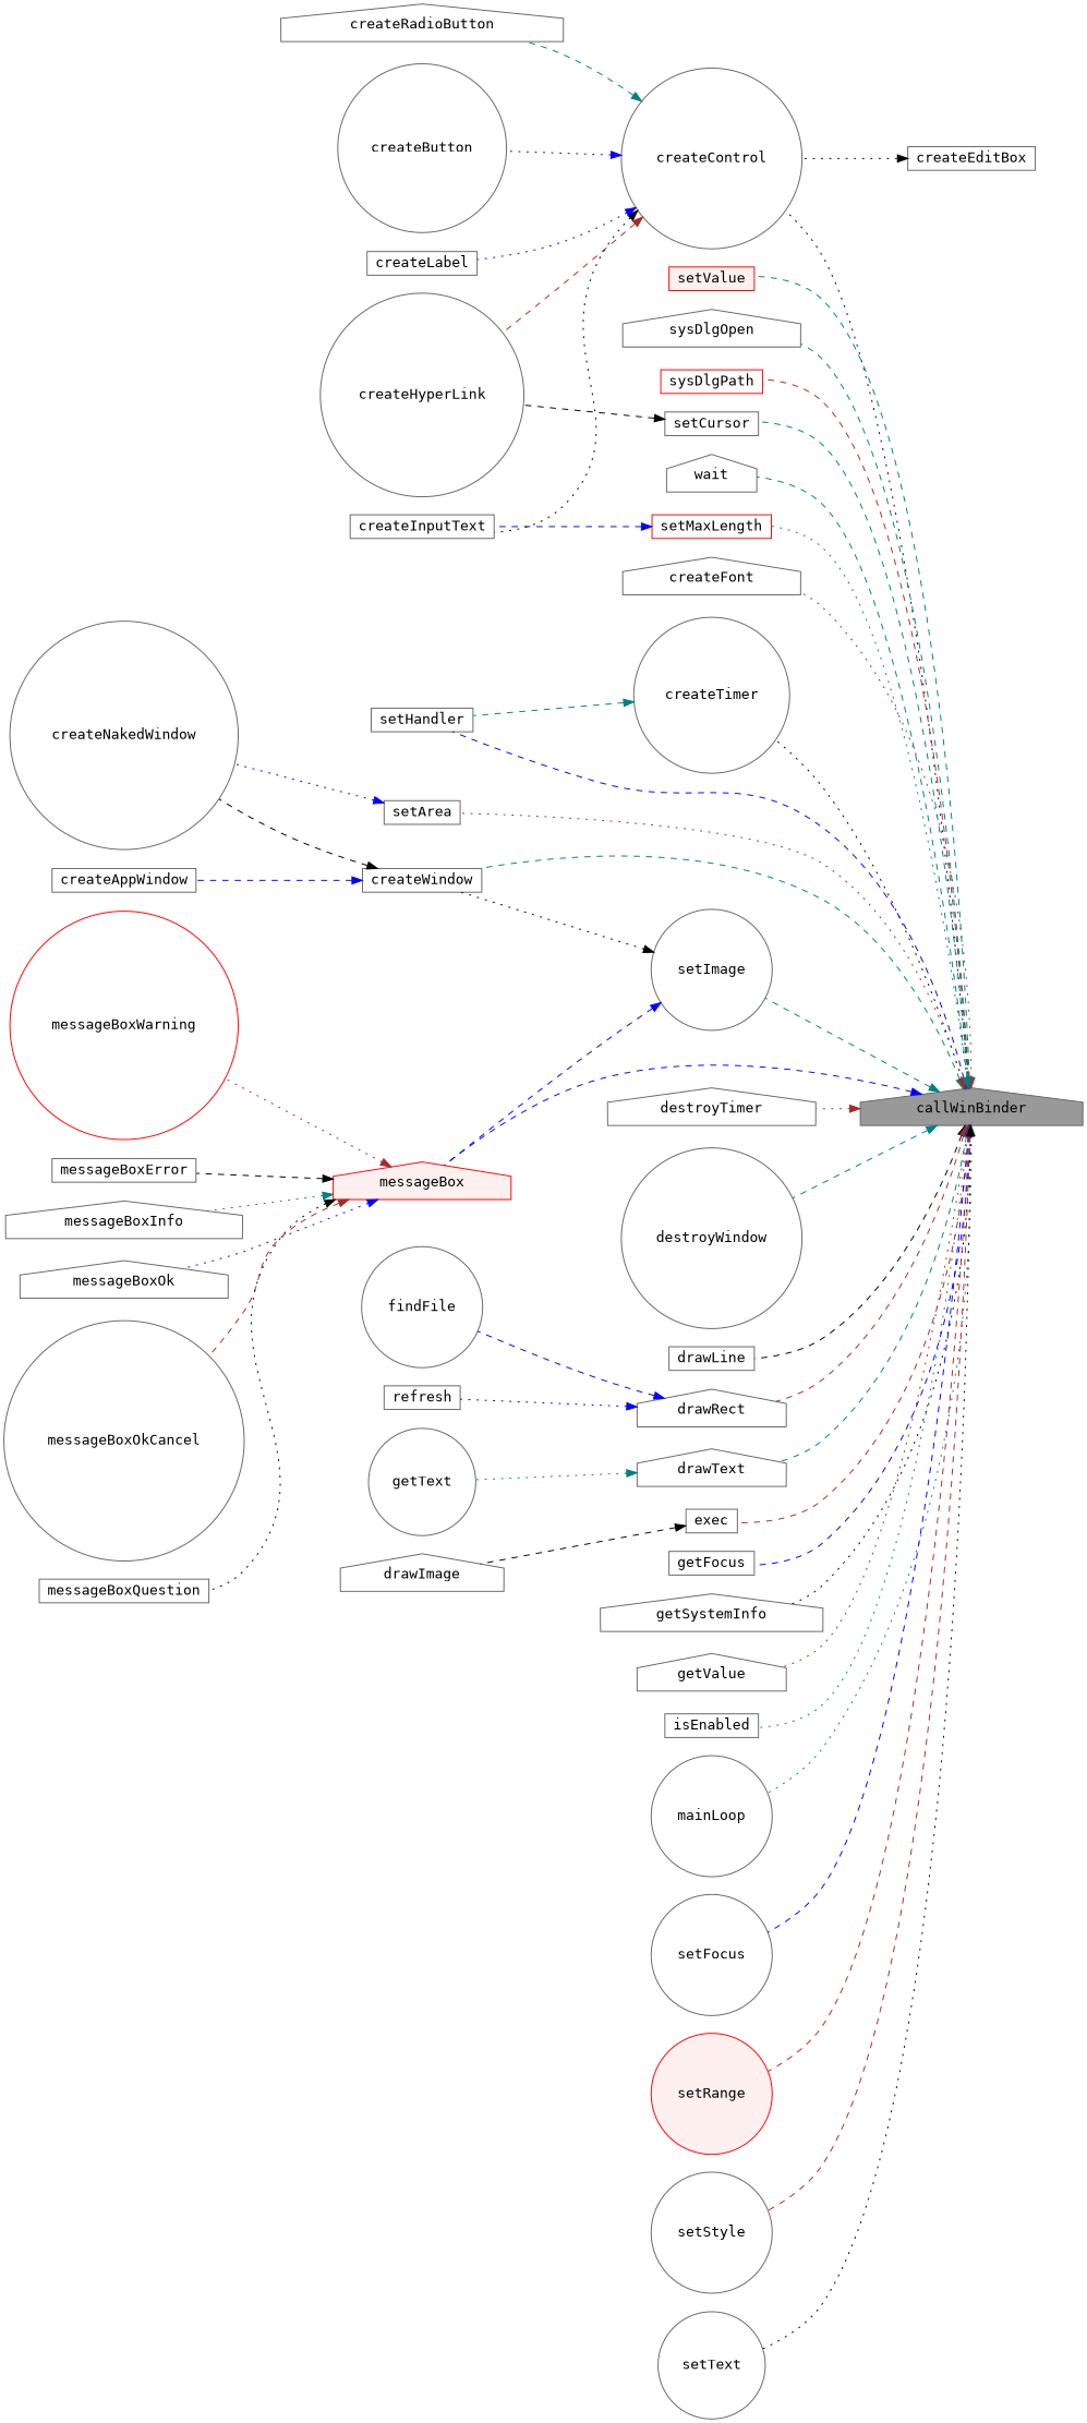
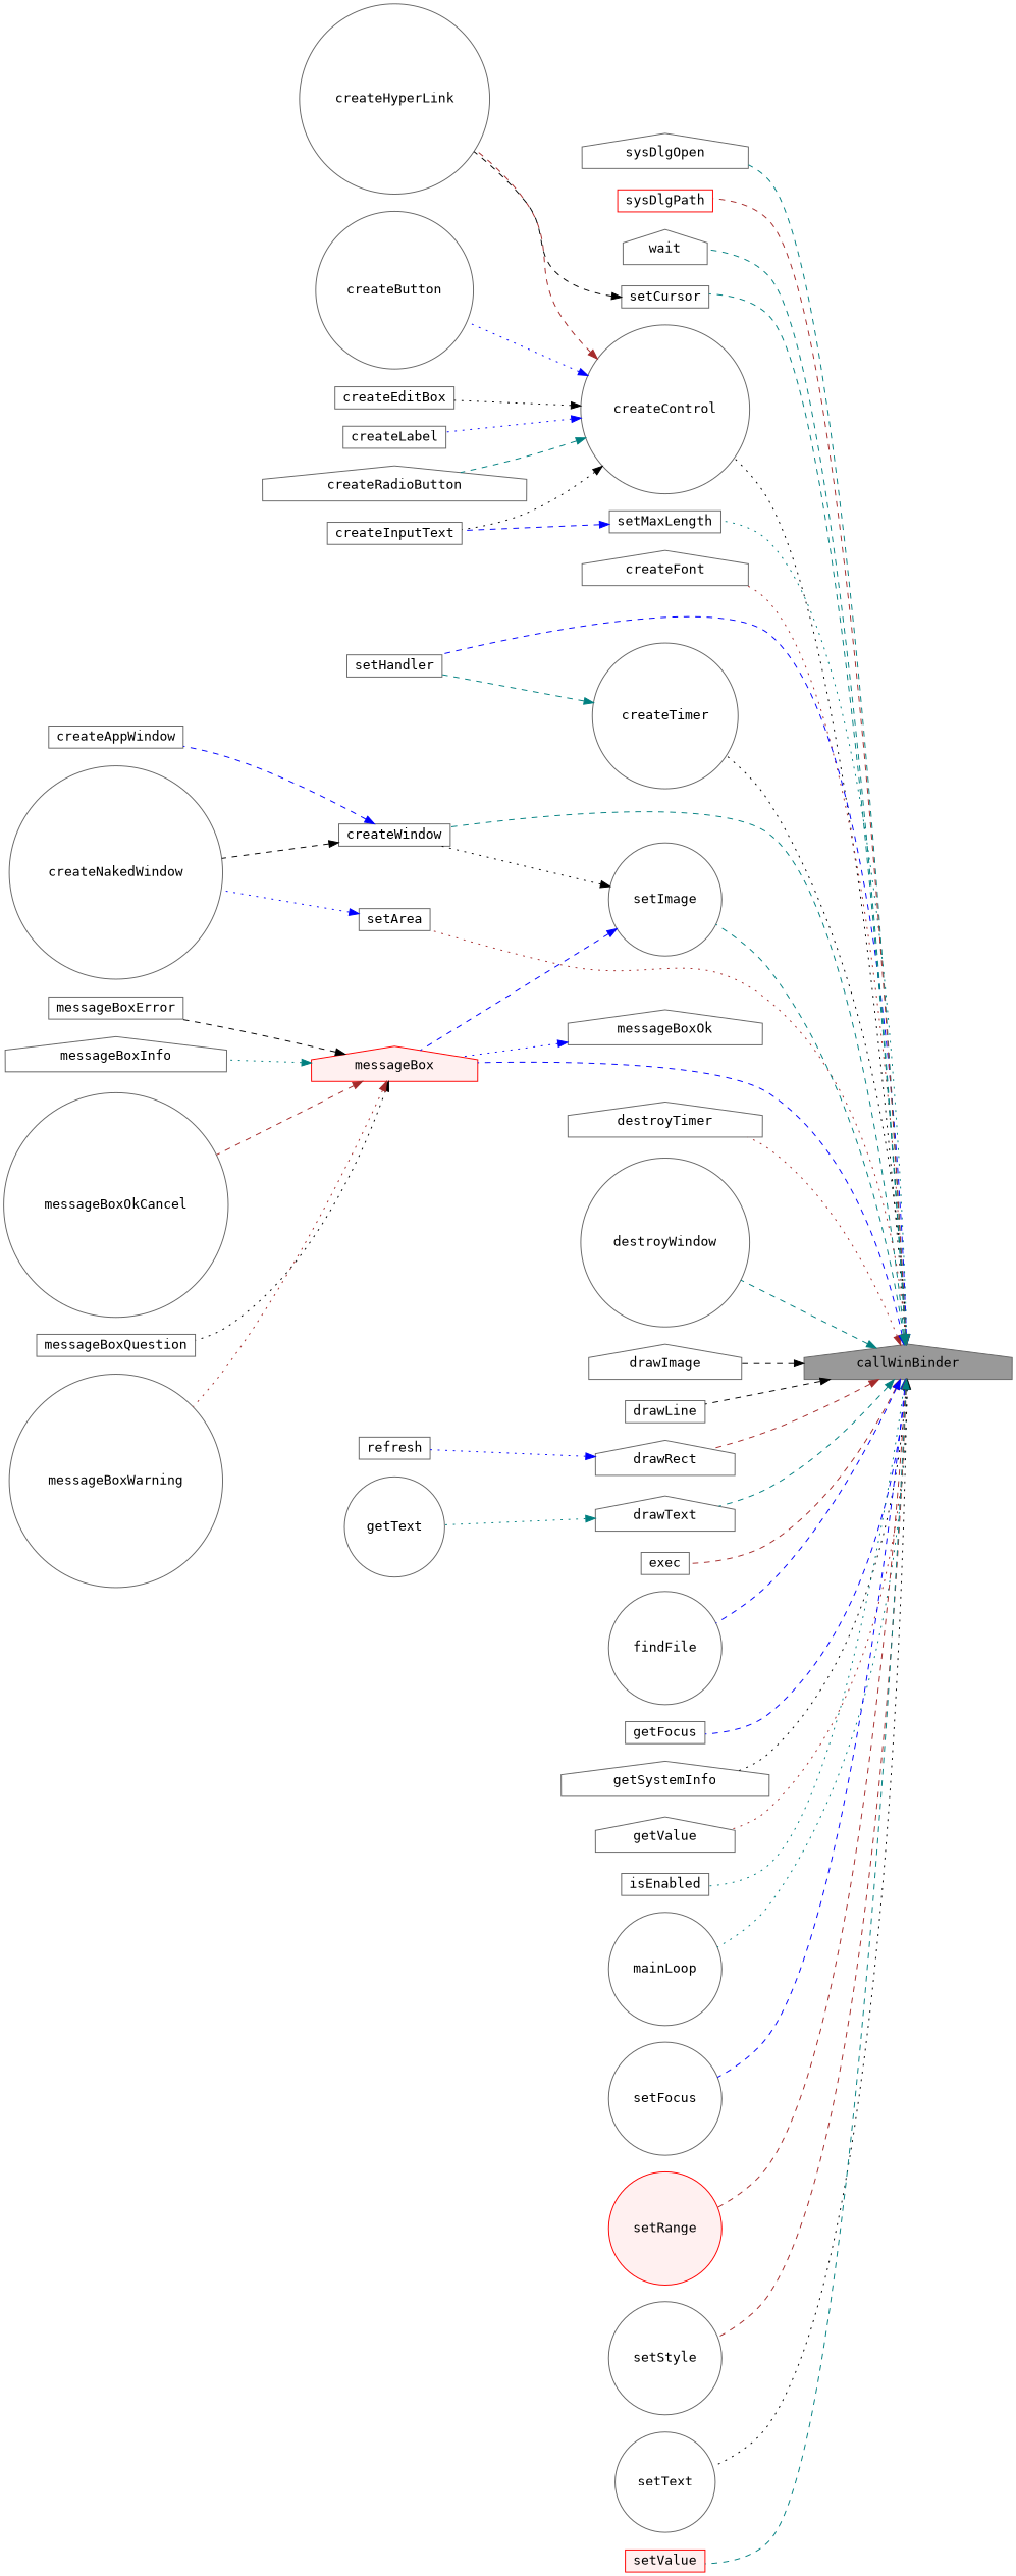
  digraph {
    fontname="DejaVu Sans Mono"
    rankdir=RL
    node [color=grey40 fillcolor=white fontname="DejaVu Sans Mono" fontsize=14 shape=box style=filled]
    edge [color=teal dir=back fontname="DejaVu Sans Mono" fontsize=14 labelfontname=Helvetica labelfontsize=14 style=dashed]
    n1 [color=gray40 fillcolor=grey60 fontcolor=black height=0.2 label=callWinBinder shape=house width=0.4]
    n2 [height=0.2 label=createControl shape=circle width=0.4]
    n3 [height=0.2 label=createFont shape=house width=0.4]
    n4 [height=0.2 label=createTimer shape=circle width=0.4]
    n5 [height=0.2 label=setHandler width=0.4]
    n6 [height=0.2 label=createWindow width=0.4]
    n7 [height=0.2 label=destroyTimer shape=house width=0.4]
    n8 [height=0.2 label=destroyWindow shape=circle width=0.4]
    n9 [height=0.2 label=drawImage shape=house width=0.4]
    n10 [height=0.2 label=drawLine width=0.4]
    n11 [height=0.2 label=drawRect shape=house width=0.4]
    n12 [height=0.2 label=drawText shape=house width=0.4]
    n13 [height=0.2 label=exec width=0.4]
    n14 [height=0.2 label=findFile shape=circle width=0.4]
    n15 [height=0.2 label=getFocus width=0.4]
    n16 [height=0.2 label=getSystemInfo shape=house width=0.4]
    n17 [height=0.2 label=getValue shape=house width=0.4]
    n18 [height=0.2 label=isEnabled width=0.4]
    n19 [height=0.2 label=mainLoop shape=circle width=0.4]
    n20 [color=red fillcolor="#FFF0F0" height=0.2 label=messageBox shape=house width=0.4]
    n21 [height=0.2 label=setArea width=0.4]
    n22 [height=0.2 label=setCursor width=0.4]
    n23 [height=0.2 label=setFocus shape=circle width=0.4]
    n24 [height=0.2 label=setImage shape=circle width=0.4]
-   n25 [color=red height=0.2 label=setMaxLength width=0.4]
+   n25 [height=0.2 label=setMaxLength width=0.4]
    n26 [color=red fillcolor="#FFF0F0" height=0.2 label=setRange shape=circle width=0.4]
    n27 [height=0.2 label=setStyle shape=circle width=0.4]
    n28 [height=0.2 label=setText shape=circle width=0.4]
    n29 [color=red fillcolor="#FFF0F0" height=0.2 label=setValue width=0.4]
    n30 [height=0.2 label=sysDlgOpen shape=house width=0.4]
    n31 [color=red height=0.2 label=sysDlgPath width=0.4]
    n32 [height=0.2 label=wait shape=house width=0.4]
    n33 [height=0.2 label=createButton shape=circle width=0.4]
    n34 [height=0.2 label=createEditBox width=0.4]
    n35 [height=0.2 label=createHyperLink shape=circle width=0.4]
    n36 [height=0.2 label=createInputText width=0.4]
    n37 [height=0.2 label=createLabel width=0.4]
    n38 [height=0.2 label=createRadioButton shape=house width=0.4]
    n39 [height=0.2 label=createAppWindow width=0.4]
    n40 [height=0.2 label=createNakedWindow shape=circle width=0.4]
    n41 [height=0.2 label=refresh width=0.4]
    n42 [height=0.2 label=getText shape=circle width=0.4]
    n43 [height=0.2 label=messageBoxError width=0.4]
    n44 [height=0.2 label=messageBoxInfo shape=house width=0.4]
    n45 [height=0.2 label=messageBoxOk shape=house width=0.4]
    n46 [height=0.2 label=messageBoxOkCancel shape=circle width=0.4]
    n47 [height=0.2 label=messageBoxQuestion width=0.4]
-   n48 [color=red height=0.2 label=messageBoxWarning shape=circle width=0.4]
+   n48 [height=0.2 label=messageBoxWarning shape=circle width=0.4]
    n1 -> n2 [color=black style=dotted]
    n1 -> n3 [color=brown style=dotted]
    n1 -> n4 [color=black style=dotted]
    n1 -> n5 [color=blue]
    n1 -> n6
    n1 -> n7 [color=brown style=dotted]
    n1 -> n8
-   n13 -> n9 [color=black]
+   n1 -> n9 [color=black]
    n1 -> n10 [color=black]
    n1 -> n11 [color=brown]
    n1 -> n12
    n1 -> n13 [color=brown]
-   n11 -> n14 [color=blue]
+   n1 -> n14 [color=blue]
    n1 -> n15 [color=blue]
    n1 -> n16 [color=black style=dotted]
    n1 -> n17 [color=brown style=dotted]
    n1 -> n18 [style=dotted]
    n1 -> n19 [style=dotted]
    n1 -> n20 [color=blue]
    n1 -> n21 [color=brown style=dotted]
    n1 -> n22
    n1 -> n23 [color=blue]
    n1 -> n24
    n1 -> n25 [style=dotted]
    n1 -> n26 [color=brown]
    n1 -> n27 [color=brown]
    n1 -> n28 [color=black style=dotted]
    n1 -> n29
    n1 -> n30
    n1 -> n31 [color=brown]
    n1 -> n32
    n2 -> n33 [color=blue style=dotted]
-   n34 -> n2 [color=black style=dotted]
+   n2 -> n34 [color=black style=dotted]
    n2 -> n35 [color=brown]
    n2 -> n36 [color=black style=dotted]
    n2 -> n37 [color=blue style=dotted]
    n2 -> n38
    n4 -> n5
    n6 -> n39 [color=blue]
    n6 -> n40 [color=black]
    n11 -> n41 [color=blue style=dotted]
    n12 -> n42 [style=dotted]
    n20 -> n43 [color=black]
    n20 -> n44 [style=dotted]
-   n20 -> n45 [color=blue style=dotted]
+   n45 -> n20 [color=blue style=dotted]
    n20 -> n46 [color=brown]
    n20 -> n47 [color=black style=dotted]
    n20 -> n48 [color=brown style=dotted]
    n21 -> n40 [color=blue style=dotted]
    n22 -> n35 [color=black]
    n24 -> n6 [color=black style=dotted]
    n24 -> n20 [color=blue]
    n25 -> n36 [color=blue]
  }
